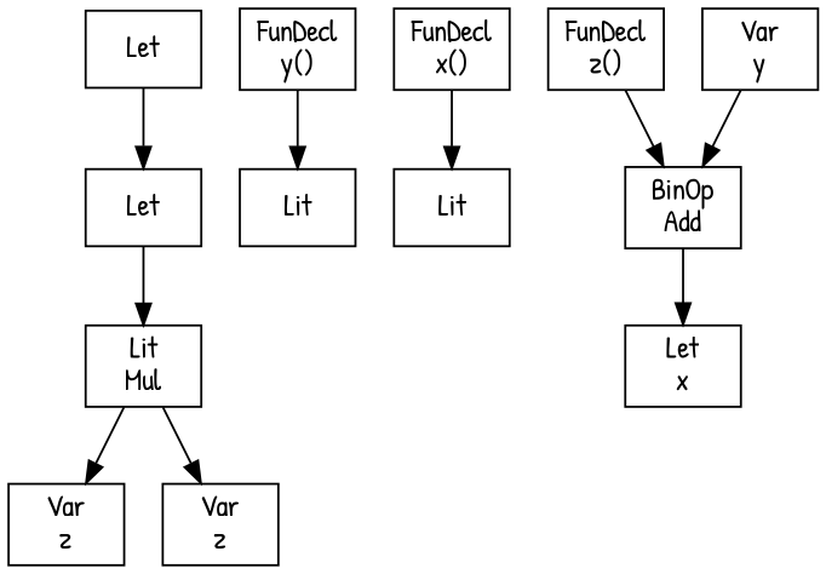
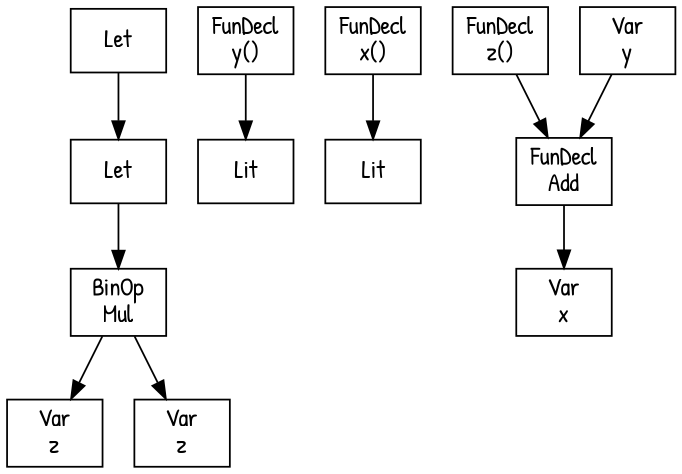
  digraph {
    fontname="Patrick Hand"
    node [fontname="Patrick Hand" shape=box]
    edge [fontname="Patrick Hand"]
    n1 [label=Let]
    n2 [label=Let]
-   n3 [label="Lit\nMul"]
+   n3 [label="BinOp\nMul"]
    n4 [label="FunDecl\ny()"]
    n5 [label=Lit]
    n6 [label="FunDecl\nx()"]
    n7 [label=Lit]
    n8 [label="Var\nz"]
    n9 [label="Var\nz"]
    n10 [label="FunDecl\nz()"]
-   n11 [label="BinOp\nAdd"]
-   n12 [label="Let\nx"]
+   n11 [label="FunDecl\nAdd"]
+   n12 [label="Var\nx"]
    n13 [label="Var\ny"]
    n1 -> n2
    n2 -> n3
    n3 -> n8
    n3 -> n9
    n4 -> n5
    n6 -> n7
    n10 -> n11
    n11 -> n12
    n13 -> n11
  }
